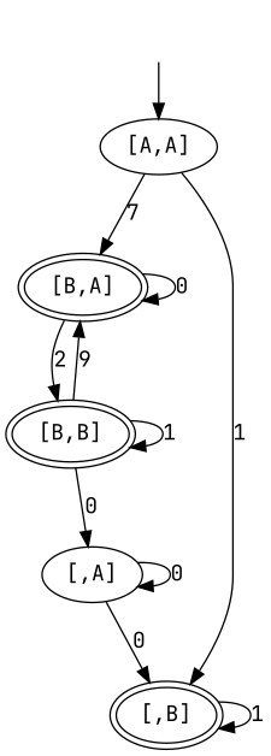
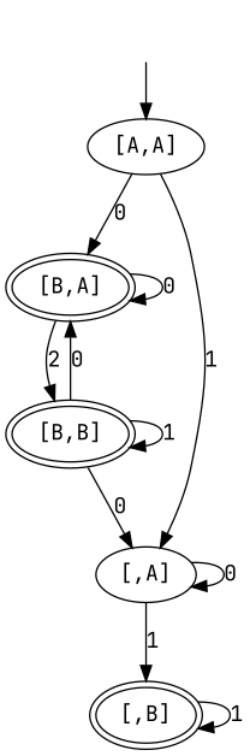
  digraph {
    fontname="JetBrains Mono"
    node [fontname="JetBrains Mono"]
    edge [fontname="JetBrains Mono"]
    _nil [style=invis]
    "[A,A]"
    "[B,A]" [peripheries=2]
    "[,B]" [peripheries=2]
    "[B,B]" [peripheries=2]
    "[,A]"
    _nil -> "[A,A]"
-   "[A,A]" -> "[B,A]" [label=7]
-   "[A,A]" -> "[,B]" [label=1]
+   "[A,A]" -> "[B,A]" [label=0]
+   "[A,A]" -> "[,A]" [label=1]
    "[B,A]" -> "[B,A]" [label=0]
    "[B,A]" -> "[B,B]" [label=2]
    "[,B]" -> "[,B]" [label=1]
-   "[B,B]" -> "[B,A]" [label=9]
+   "[B,B]" -> "[B,A]" [label=0]
    "[B,B]" -> "[B,B]" [label=1]
    "[B,B]" -> "[,A]" [label=0]
-   "[,A]" -> "[,B]" [label=0]
+   "[,A]" -> "[,B]" [label=1]
    "[,A]" -> "[,A]" [label=0]
  }
